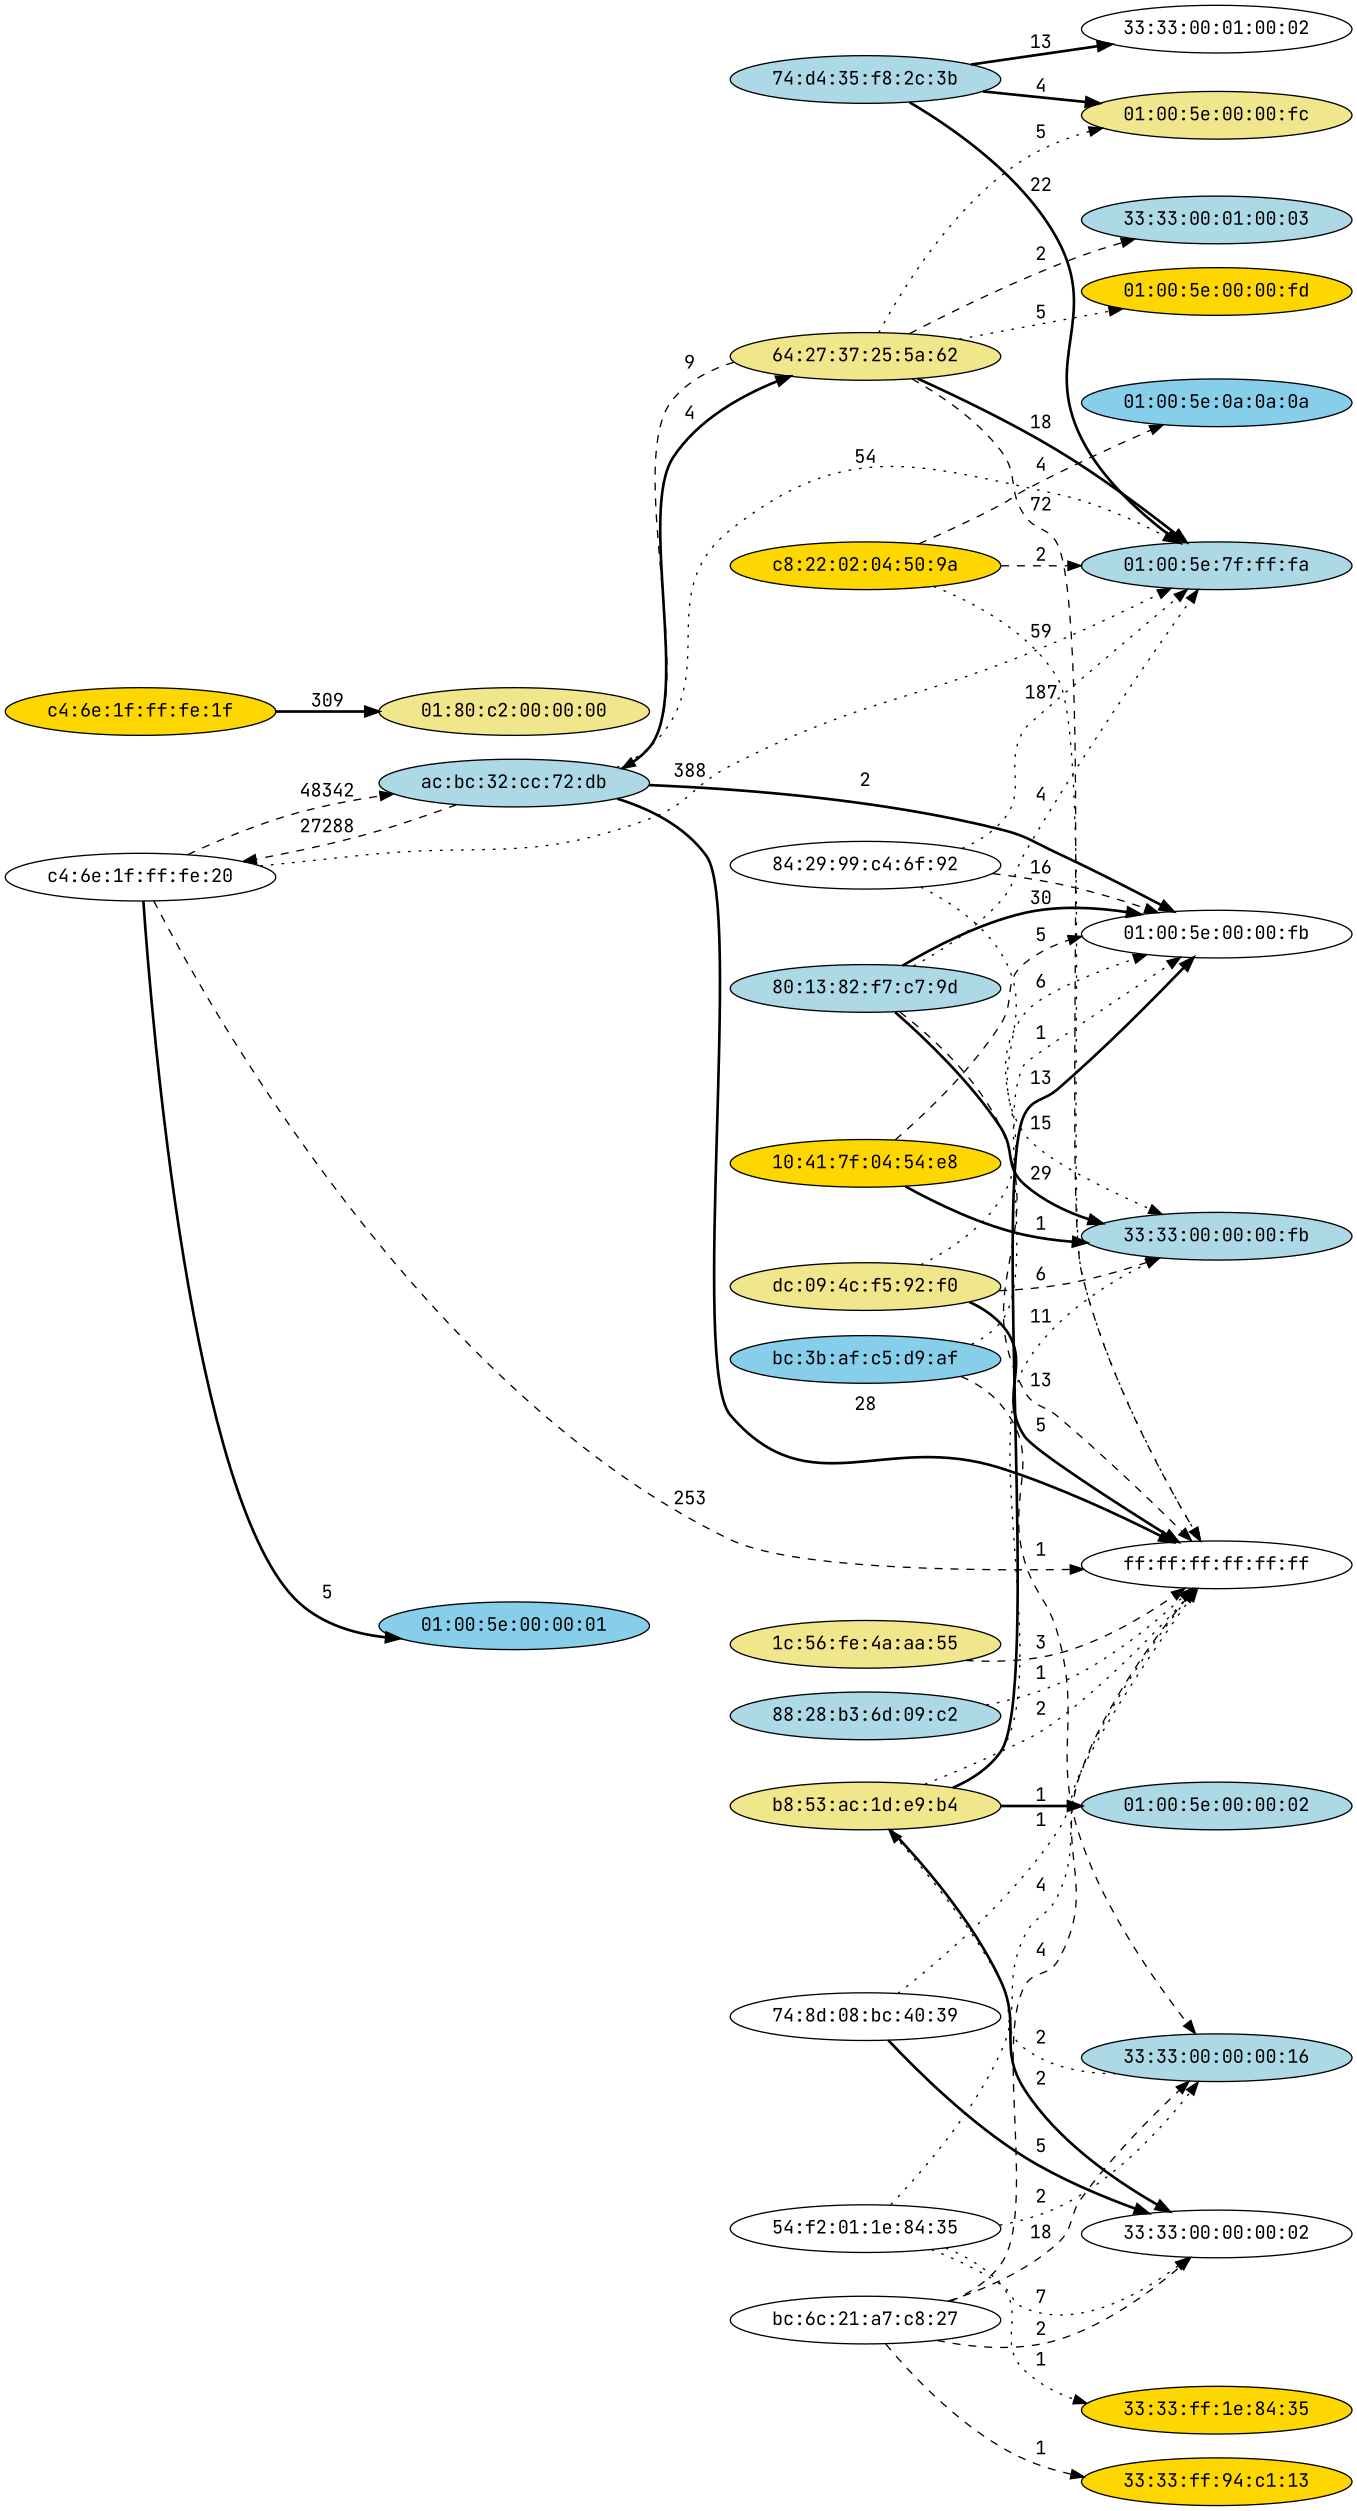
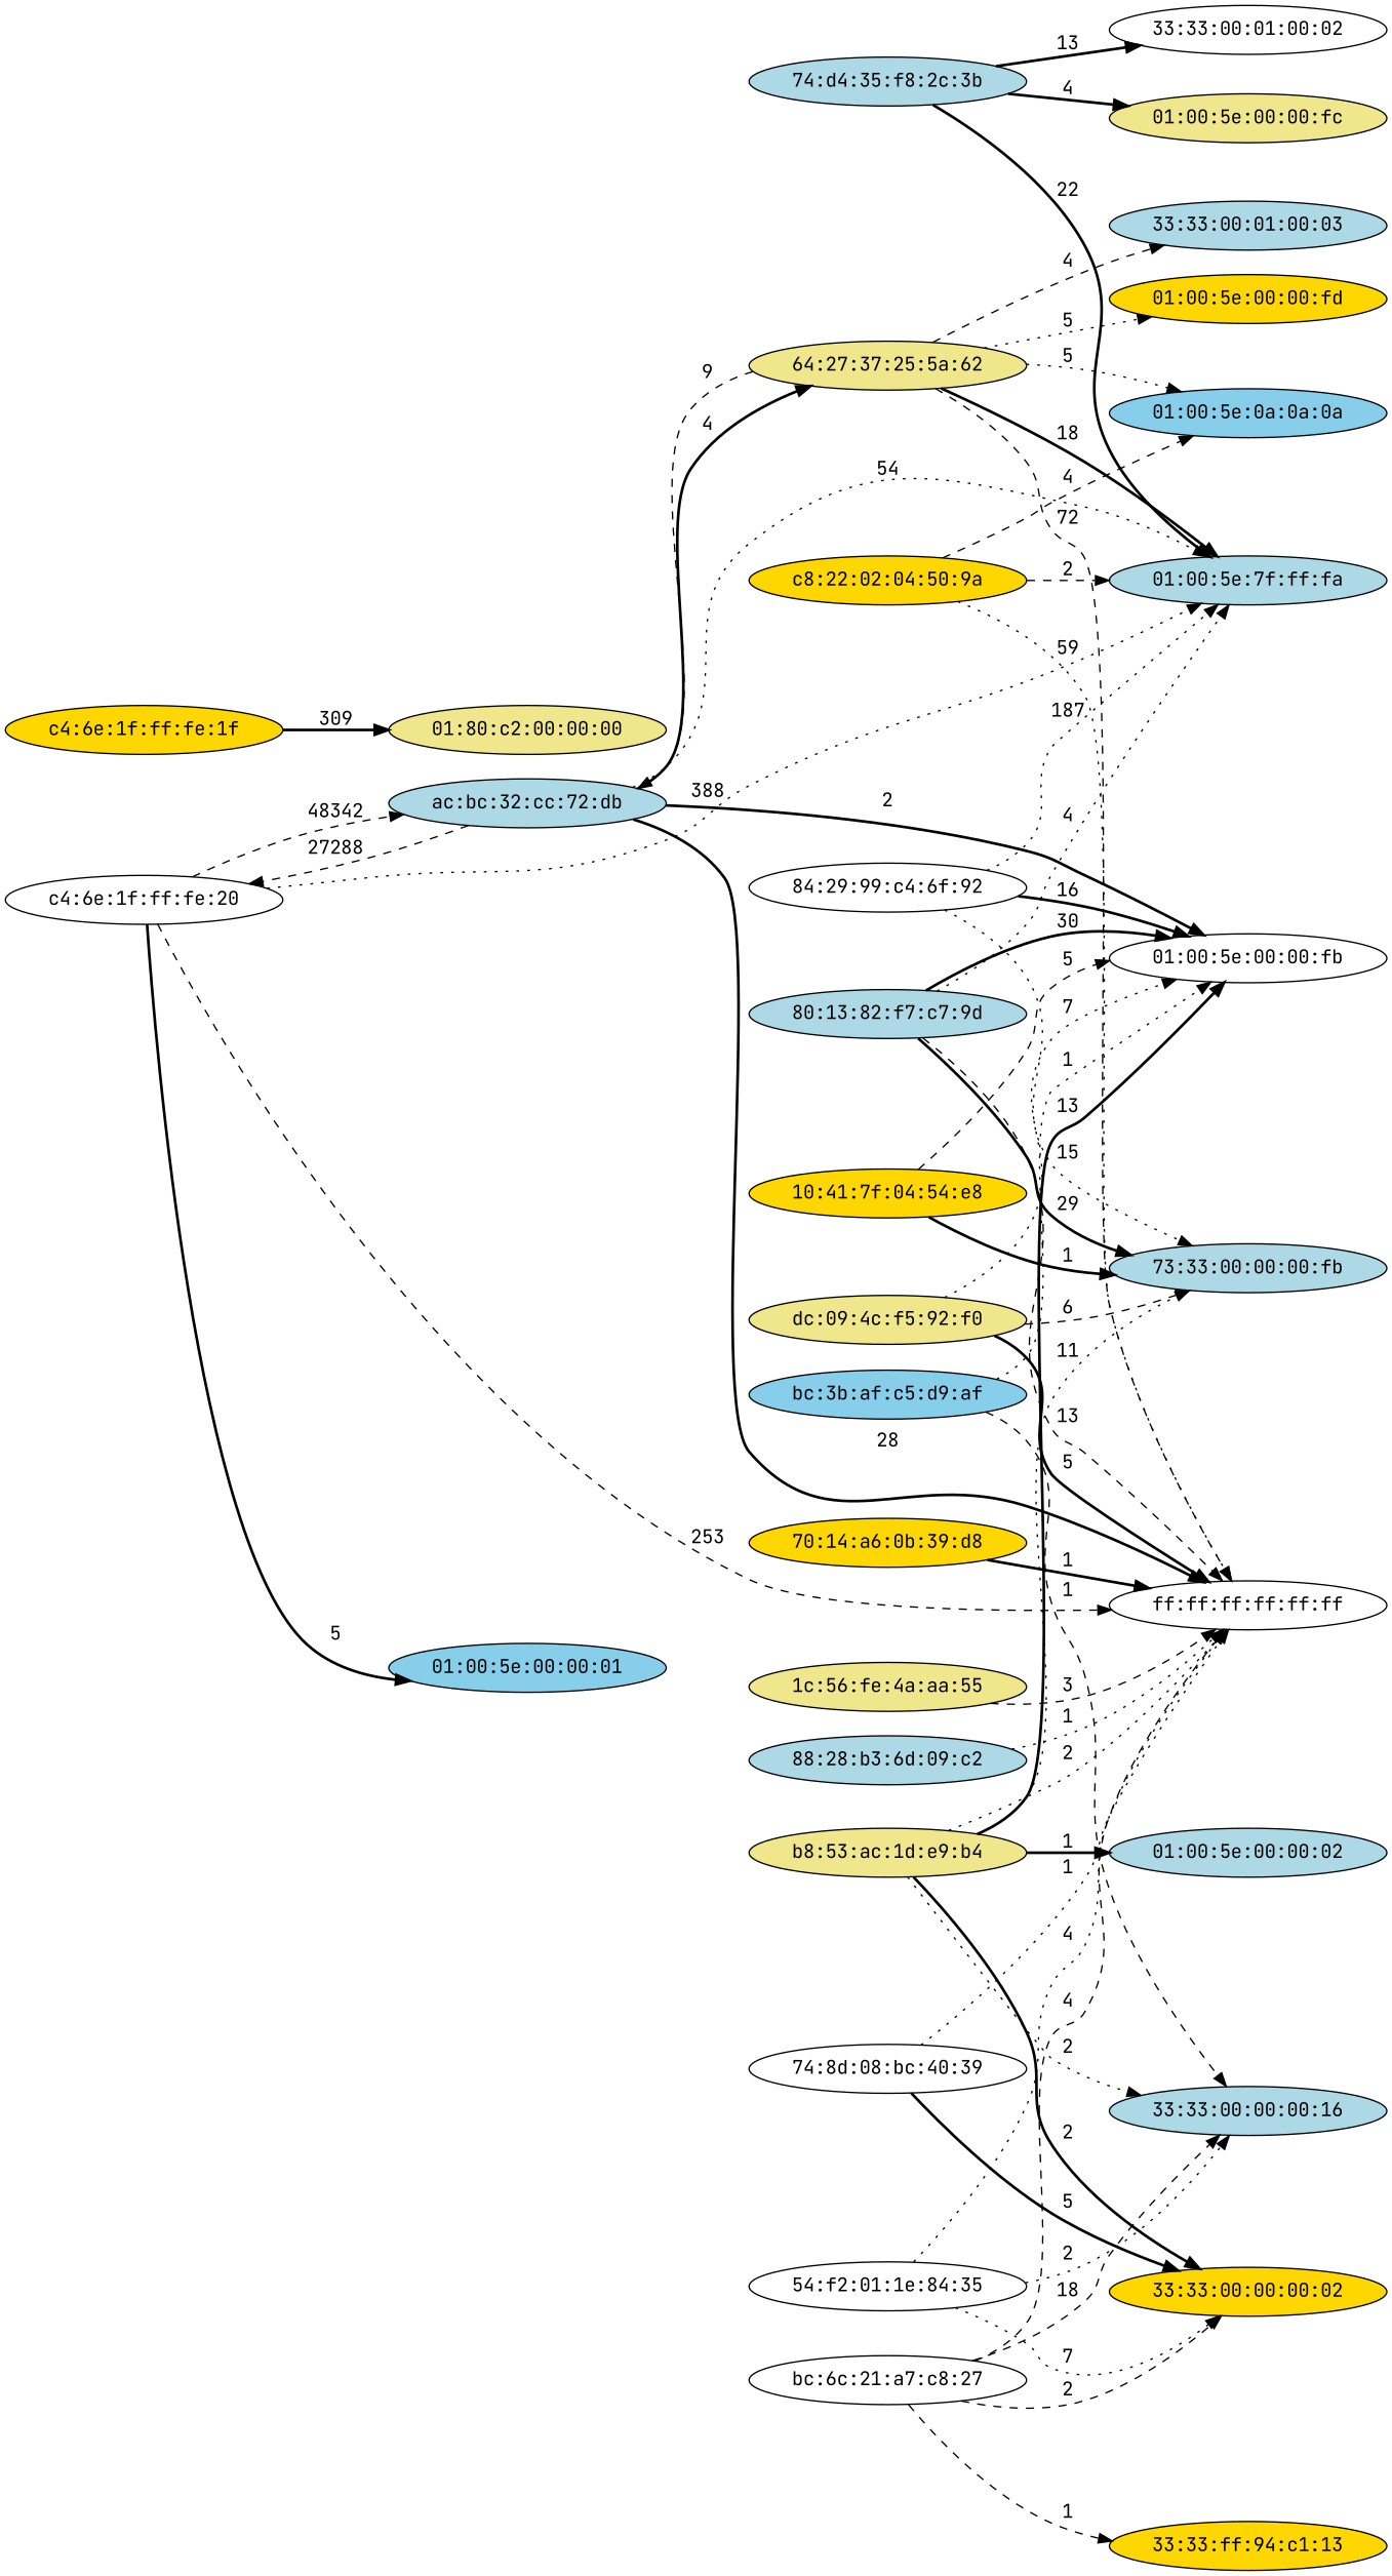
  digraph {
    fontname="JetBrains Mono"
    rankdir=LR
    node [fillcolor=lightblue fontname="JetBrains Mono" style=filled]
    edge [fontname="JetBrains Mono" style=dotted]
    "84:29:99:c4:6f:92" [fillcolor=white]
-   "33:33:00:00:00:fb"
+   "33:33:00:00:00:fb" [label="73:33:00:00:00:fb"]
    "01:00:5e:7f:ff:fa"
    "01:00:5e:00:00:fb" [fillcolor=white]
    "c4:6e:1f:ff:fe:20" [fillcolor=white]
    "ac:bc:32:cc:72:db"
    "ff:ff:ff:ff:ff:ff" [fillcolor=white]
    "01:00:5e:00:00:01" [fillcolor=skyblue]
    "64:27:37:25:5a:62" [fillcolor=khaki]
    "01:00:5e:00:00:fc" [fillcolor=khaki]
    "01:00:5e:00:00:fd" [fillcolor=gold]
    "33:33:00:01:00:03"
    "74:d4:35:f8:2c:3b"
    "33:33:00:01:00:02" [fillcolor=white]
    "80:13:82:f7:c7:9d"
    "74:8d:08:bc:40:39" [fillcolor=white]
-   "33:33:00:00:00:02" [fillcolor=white]
+   "33:33:00:00:00:02" [fillcolor=gold]
    "b8:53:ac:1d:e9:b4" [fillcolor=khaki]
    "33:33:00:00:00:16"
    "01:00:5e:00:00:02"
    "c8:22:02:04:50:9a" [fillcolor=gold]
    "01:00:5e:0a:0a:0a" [fillcolor=skyblue]
    "bc:3b:af:c5:d9:af" [fillcolor=skyblue]
    "54:f2:01:1e:84:35" [fillcolor=white]
-   "33:33:ff:1e:84:35" [fillcolor=gold]
    "1c:56:fe:4a:aa:55" [fillcolor=khaki]
    "c4:6e:1f:ff:fe:1f" [fillcolor=gold]
    "01:80:c2:00:00:00" [fillcolor=khaki]
    "dc:09:4c:f5:92:f0" [fillcolor=khaki]
    "bc:6c:21:a7:c8:27" [fillcolor=white]
    "33:33:ff:94:c1:13" [fillcolor=gold]
    "88:28:b3:6d:09:c2"
    "10:41:7f:04:54:e8" [fillcolor=gold]
+   "70:14:a6:0b:39:d8" [fillcolor=gold]
    "84:29:99:c4:6f:92" -> "33:33:00:00:00:fb" [label=15]
    "84:29:99:c4:6f:92" -> "01:00:5e:7f:ff:fa" [label=187]
-   "84:29:99:c4:6f:92" -> "01:00:5e:00:00:fb" [label=16 style=dashed]
+   "84:29:99:c4:6f:92" -> "01:00:5e:00:00:fb" [label=16 style=bold]
    "c4:6e:1f:ff:fe:20" -> "01:00:5e:7f:ff:fa" [label=388]
    "c4:6e:1f:ff:fe:20" -> "ac:bc:32:cc:72:db" [label=48342 style=dashed]
    "c4:6e:1f:ff:fe:20" -> "ff:ff:ff:ff:ff:ff" [label=253 style=dashed]
    "c4:6e:1f:ff:fe:20" -> "01:00:5e:00:00:01" [label=5 style=bold]
    "ac:bc:32:cc:72:db" -> "01:00:5e:7f:ff:fa" [label=54]
    "ac:bc:32:cc:72:db" -> "01:00:5e:00:00:fb" [label=2 style=bold]
    "ac:bc:32:cc:72:db" -> "c4:6e:1f:ff:fe:20" [label=27288 style=dashed]
    "ac:bc:32:cc:72:db" -> "ff:ff:ff:ff:ff:ff" [label=28 style=bold]
    "ac:bc:32:cc:72:db" -> "64:27:37:25:5a:62" [label=4 style=bold]
    "64:27:37:25:5a:62" -> "01:00:5e:7f:ff:fa" [label=18 style=bold]
    "64:27:37:25:5a:62" -> "ac:bc:32:cc:72:db" [label=9 style=dashed]
    "64:27:37:25:5a:62" -> "ff:ff:ff:ff:ff:ff" [label=72 style=dashed]
-   "64:27:37:25:5a:62" -> "01:00:5e:00:00:fc" [label=5]
+   "64:27:37:25:5a:62" -> "01:00:5e:0a:0a:0a" [label=5]
    "64:27:37:25:5a:62" -> "01:00:5e:00:00:fd" [label=5]
-   "64:27:37:25:5a:62" -> "33:33:00:01:00:03" [label=2 style=dashed]
+   "64:27:37:25:5a:62" -> "33:33:00:01:00:03" [label=4 style=dashed]
    "74:d4:35:f8:2c:3b" -> "01:00:5e:7f:ff:fa" [label=22 style=bold]
    "74:d4:35:f8:2c:3b" -> "01:00:5e:00:00:fc" [label=4 style=bold]
    "74:d4:35:f8:2c:3b" -> "33:33:00:01:00:02" [label=13 style=bold]
    "80:13:82:f7:c7:9d" -> "33:33:00:00:00:fb" [label=29 style=bold]
    "80:13:82:f7:c7:9d" -> "01:00:5e:7f:ff:fa" [label=4]
    "80:13:82:f7:c7:9d" -> "01:00:5e:00:00:fb" [label=30 style=bold]
    "80:13:82:f7:c7:9d" -> "ff:ff:ff:ff:ff:ff" [label=13 style=dashed]
    "74:8d:08:bc:40:39" -> "ff:ff:ff:ff:ff:ff" [label=1]
    "74:8d:08:bc:40:39" -> "33:33:00:00:00:02" [label=5 style=bold]
    "b8:53:ac:1d:e9:b4" -> "33:33:00:00:00:fb" [label=11]
    "b8:53:ac:1d:e9:b4" -> "01:00:5e:00:00:fb" [label=13 style=bold]
    "b8:53:ac:1d:e9:b4" -> "ff:ff:ff:ff:ff:ff" [label=2]
    "b8:53:ac:1d:e9:b4" -> "33:33:00:00:00:02" [label=2 style=bold]
-   "33:33:00:00:00:16" -> "b8:53:ac:1d:e9:b4" [label=2]
+   "b8:53:ac:1d:e9:b4" -> "33:33:00:00:00:16" [label=2]
    "b8:53:ac:1d:e9:b4" -> "01:00:5e:00:00:02" [label=1 style=bold]
    "c8:22:02:04:50:9a" -> "01:00:5e:7f:ff:fa" [label=2 style=dashed]
    "c8:22:02:04:50:9a" -> "ff:ff:ff:ff:ff:ff" [label=59]
    "c8:22:02:04:50:9a" -> "01:00:5e:0a:0a:0a" [label=4 style=dashed]
    "bc:3b:af:c5:d9:af" -> "01:00:5e:00:00:fb" [label=1]
    "bc:3b:af:c5:d9:af" -> "33:33:00:00:00:16" [label=1 style=dashed]
    "54:f2:01:1e:84:35" -> "ff:ff:ff:ff:ff:ff" [label=4]
    "54:f2:01:1e:84:35" -> "33:33:00:00:00:02" [label=7]
    "54:f2:01:1e:84:35" -> "33:33:00:00:00:16" [label=2]
-   "54:f2:01:1e:84:35" -> "33:33:ff:1e:84:35" [label=1]
    "1c:56:fe:4a:aa:55" -> "ff:ff:ff:ff:ff:ff" [label=3 style=dashed]
    "c4:6e:1f:ff:fe:1f" -> "01:80:c2:00:00:00" [label=309 style=bold]
    "dc:09:4c:f5:92:f0" -> "33:33:00:00:00:fb" [label=6 style=dashed]
-   "dc:09:4c:f5:92:f0" -> "01:00:5e:00:00:fb" [label=6]
+   "dc:09:4c:f5:92:f0" -> "01:00:5e:00:00:fb" [label=7]
    "dc:09:4c:f5:92:f0" -> "ff:ff:ff:ff:ff:ff" [label=5 style=bold]
    "bc:6c:21:a7:c8:27" -> "ff:ff:ff:ff:ff:ff" [label=4 style=dashed]
    "bc:6c:21:a7:c8:27" -> "33:33:00:00:00:02" [label=2 style=dashed]
    "bc:6c:21:a7:c8:27" -> "33:33:00:00:00:16" [label=18 style=dashed]
    "bc:6c:21:a7:c8:27" -> "33:33:ff:94:c1:13" [label=1 style=dashed]
    "88:28:b3:6d:09:c2" -> "ff:ff:ff:ff:ff:ff" [label=1]
    "10:41:7f:04:54:e8" -> "33:33:00:00:00:fb" [label=1 style=bold]
    "10:41:7f:04:54:e8" -> "01:00:5e:00:00:fb" [label=5 style=dashed]
+   "70:14:a6:0b:39:d8" -> "ff:ff:ff:ff:ff:ff" [label=1 style=bold]
  }
